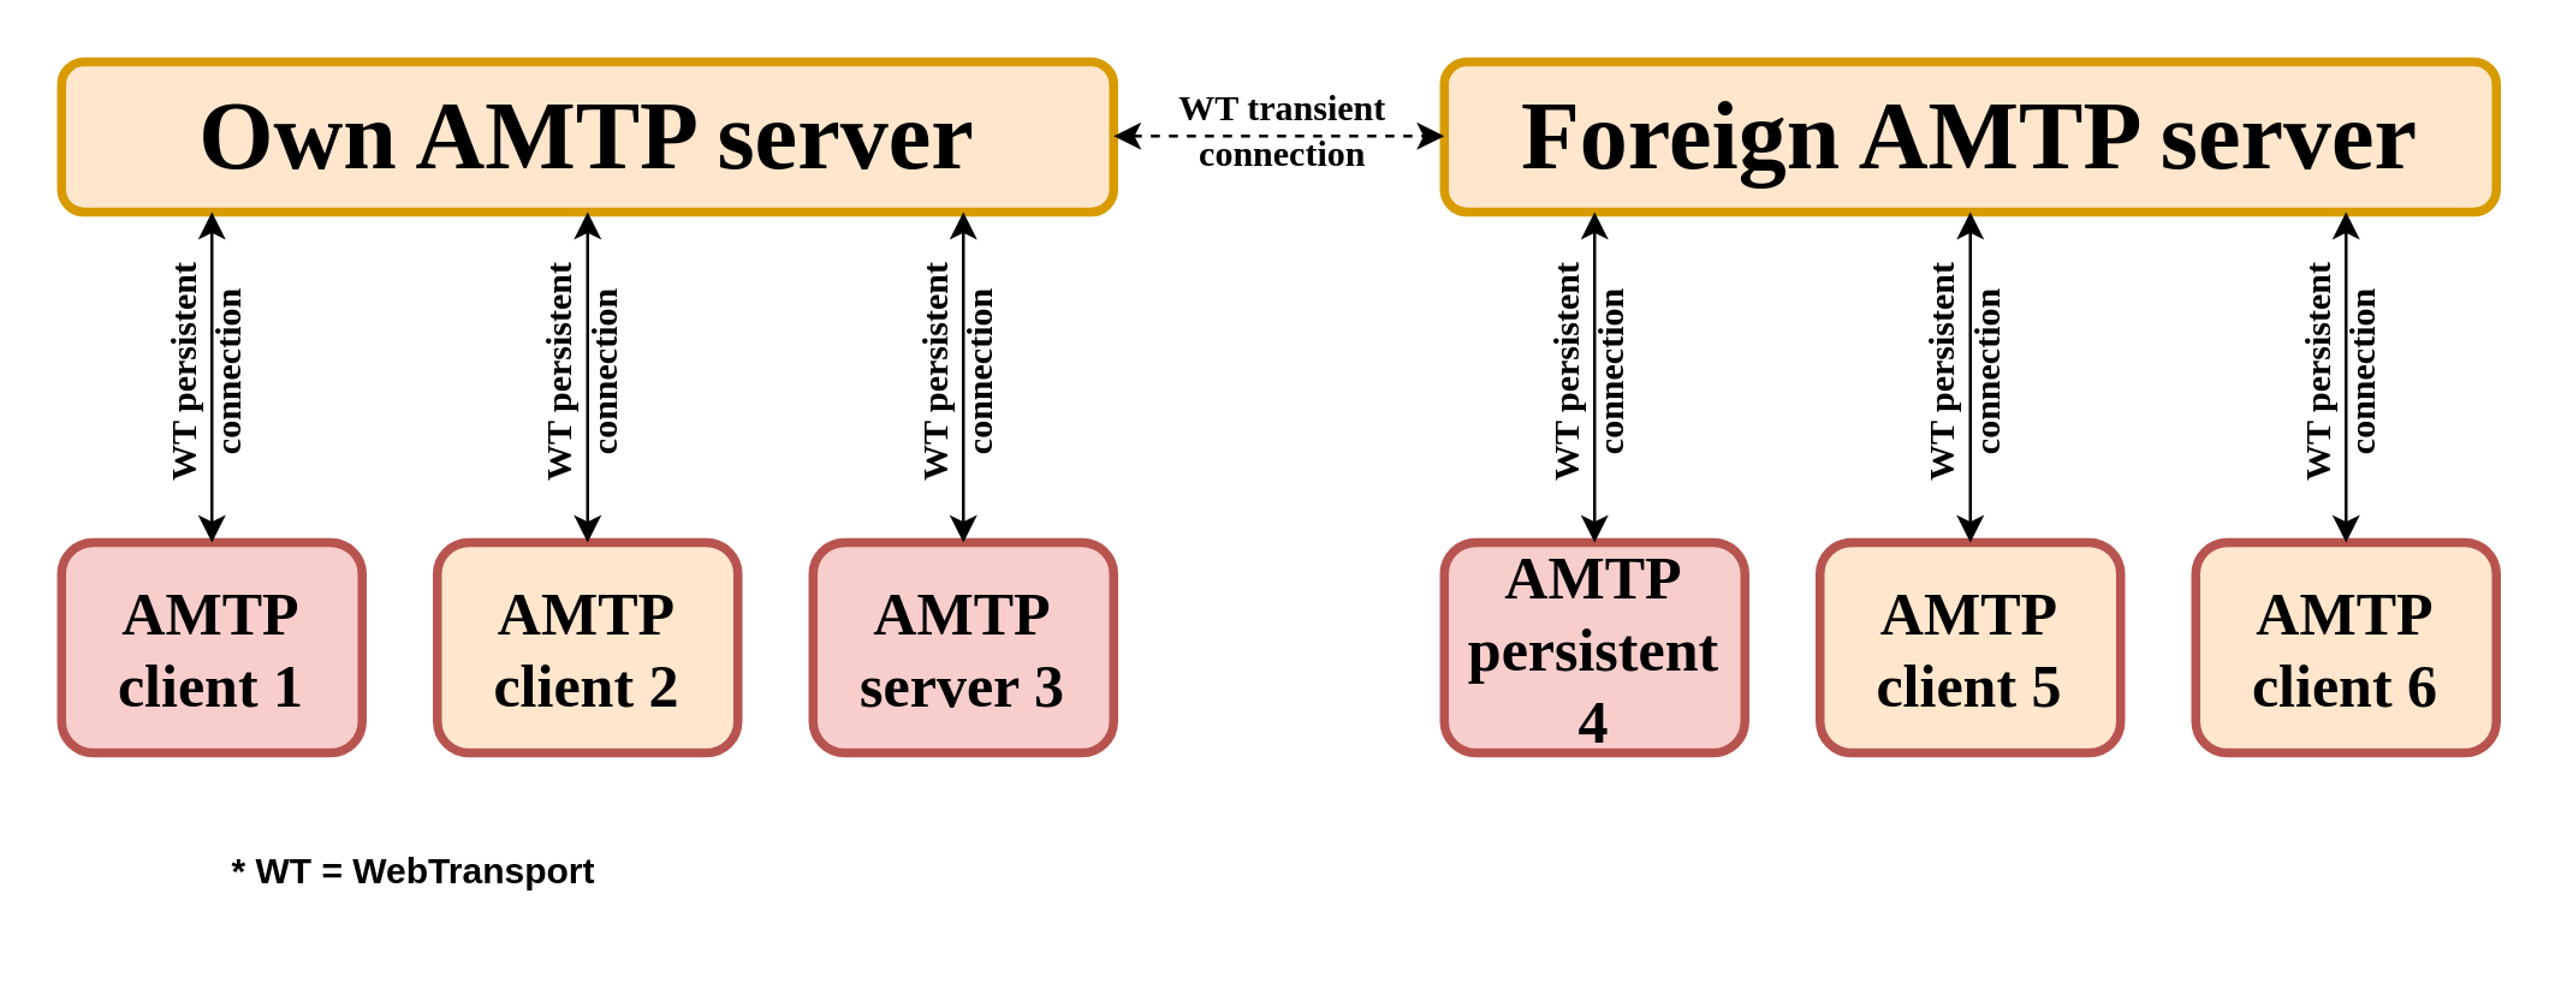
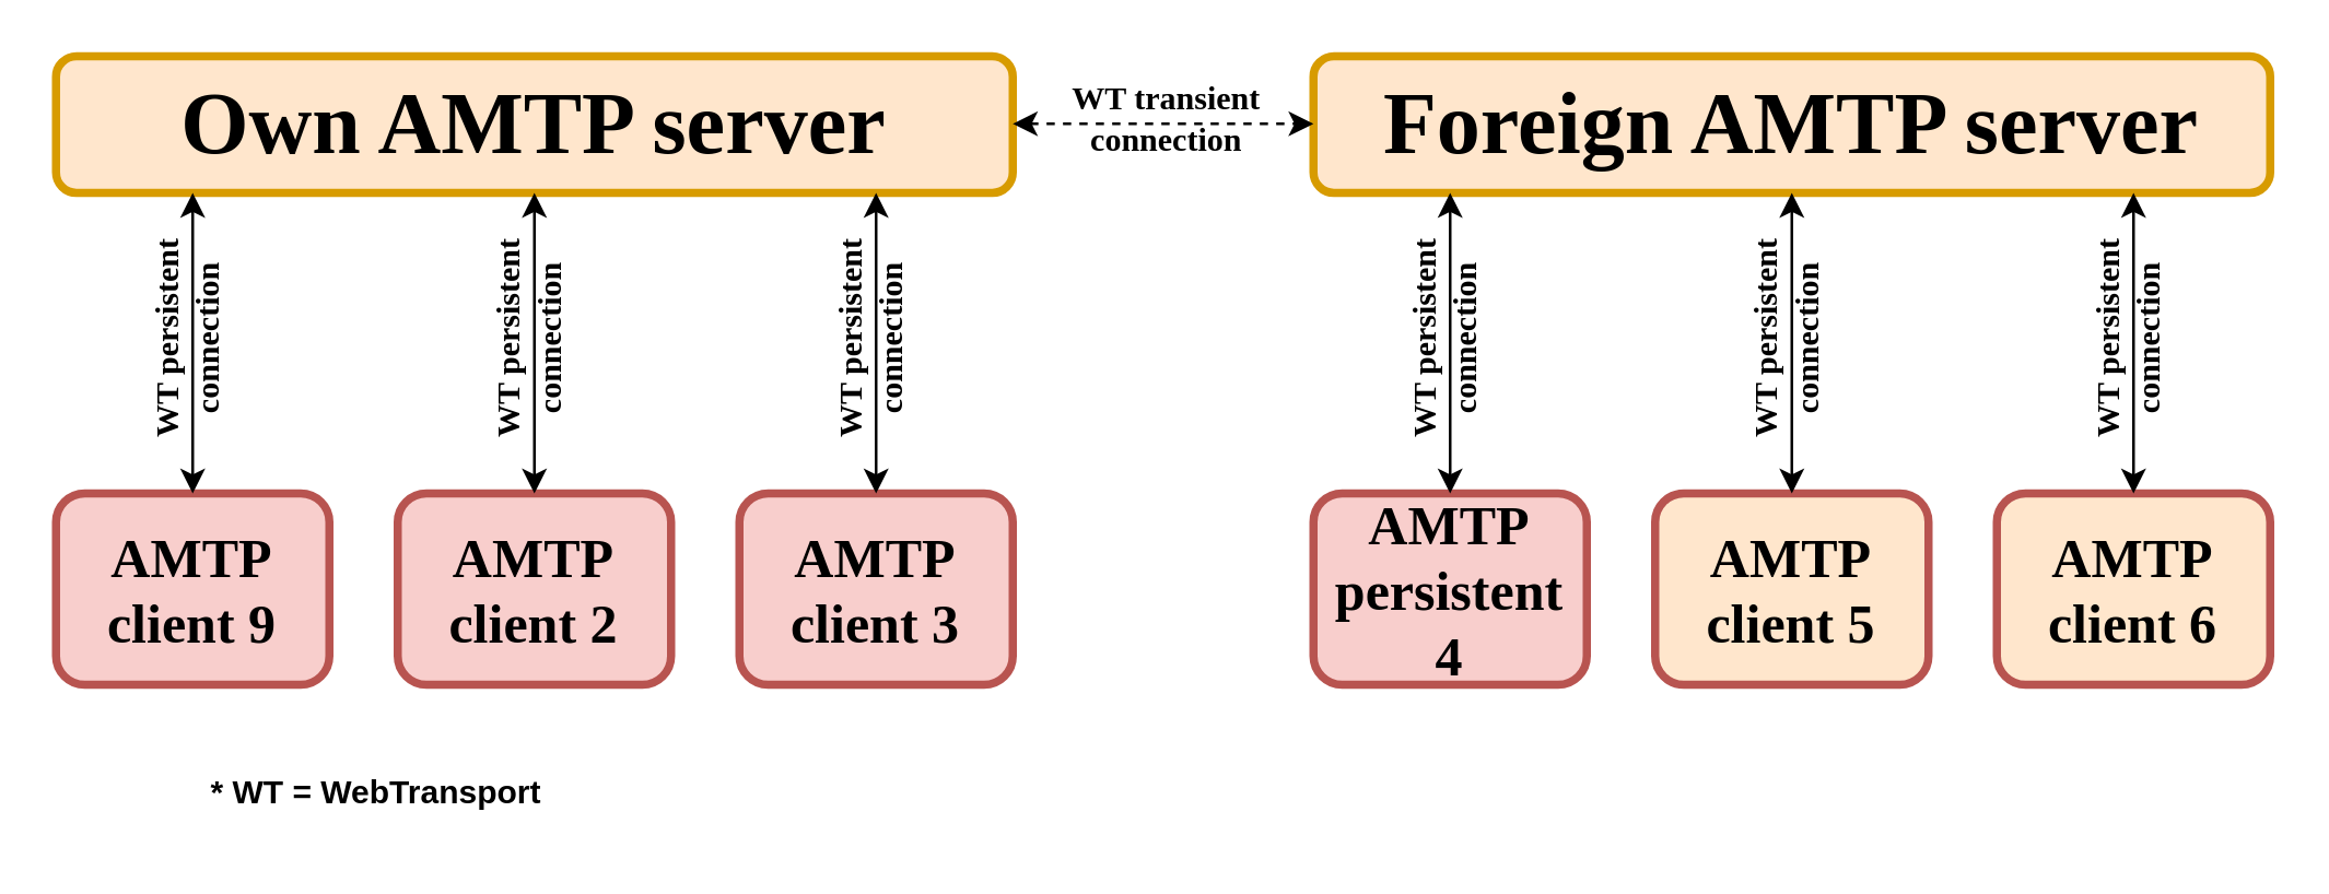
  <mxCell id="0" />
  <mxCell id="1" parent="0" />
  <mxCell id="2" value="" style="rounded=1;whiteSpace=wrap;html=1;fillColor=#ffe6cc;strokeColor=#d79b00;strokeWidth=3;perimeterSpacing=0;fontFamily=Ubuntu;fontSource=https%3A%2F%2Ffonts.googleapis.com%2Fcss%3Ffamily%3DUbuntu;" parent="1" vertex="1"><mxGeometry width="350" height="50" as="geometry" x="20" y="20" /></mxCell>
  <mxCell id="3" value="Own AMTP server" style="text;html=1;align=center;verticalAlign=middle;whiteSpace=wrap;rounded=0;fontSize=32;fontStyle=1;fontFamily=Ubuntu;fontSource=https%3A%2F%2Ffonts.googleapis.com%2Fcss%3Ffamily%3DUbuntu;" parent="1" vertex="1"><mxGeometry y="30" width="350" height="30" as="geometry" x="20" /></mxCell>
- <mxCell id="4" value="&lt;div style=&quot;font-size: 20px;&quot;&gt;AMTP&lt;/div&gt;&lt;div style=&quot;font-size: 20px;&quot;&gt;client 2&lt;/div&gt;" style="rounded=1;whiteSpace=wrap;html=1;fontStyle=1;fontSize=20;fillColor=#ffe6cc;strokeColor=#b85450;strokeWidth=3;fontFamily=Ubuntu;fontSource=https%3A%2F%2Ffonts.googleapis.com%2Fcss%3Ffamily%3DUbuntu;" parent="1" vertex="1"><mxGeometry x="145" y="180" width="100" height="70" as="geometry" /></mxCell>
- <mxCell id="5" value="&lt;div style=&quot;font-size: 20px;&quot;&gt;AMTP&lt;/div&gt;server 3" style="rounded=1;whiteSpace=wrap;html=1;fontStyle=1;fontSize=20;fillColor=#f8cecc;strokeColor=#b85450;strokeWidth=3;fontFamily=Ubuntu;fontSource=https%3A%2F%2Ffonts.googleapis.com%2Fcss%3Ffamily%3DUbuntu;" parent="1" vertex="1"><mxGeometry x="270" y="180" width="100" height="70" as="geometry" /></mxCell>
- <mxCell id="6" value="&lt;div style=&quot;font-size: 20px;&quot;&gt;&lt;font style=&quot;font-size: 20px;&quot;&gt;AMTP&lt;br style=&quot;font-size: 20px;&quot;&gt;&lt;/font&gt;&lt;/div&gt;&lt;div style=&quot;font-size: 20px;&quot;&gt;&lt;font style=&quot;font-size: 20px;&quot;&gt;client 1&lt;br style=&quot;font-size: 20px;&quot;&gt;&lt;/font&gt;&lt;/div&gt;" style="rounded=1;whiteSpace=wrap;html=1;fontStyle=1;fontSize=20;fillColor=#f8cecc;strokeColor=#b85450;strokeWidth=3;fontFamily=Ubuntu;fontSource=https%3A%2F%2Ffonts.googleapis.com%2Fcss%3Ffamily%3DUbuntu;" parent="1" vertex="1"><mxGeometry y="180" width="100" height="70" as="geometry" x="20" /></mxCell>
+ <mxCell id="4" value="&lt;div style=&quot;font-size: 20px;&quot;&gt;AMTP&lt;/div&gt;&lt;div style=&quot;font-size: 20px;&quot;&gt;client 2&lt;/div&gt;" style="rounded=1;whiteSpace=wrap;html=1;fontStyle=1;fontSize=20;fillColor=#f8cecc;strokeColor=#b85450;strokeWidth=3;fontFamily=Ubuntu;fontSource=https%3A%2F%2Ffonts.googleapis.com%2Fcss%3Ffamily%3DUbuntu;" parent="1" vertex="1"><mxGeometry x="145" y="180" width="100" height="70" as="geometry" /></mxCell>
+ <mxCell id="5" value="&lt;div style=&quot;font-size: 20px;&quot;&gt;AMTP&lt;/div&gt;client 3" style="rounded=1;whiteSpace=wrap;html=1;fontStyle=1;fontSize=20;fillColor=#f8cecc;strokeColor=#b85450;strokeWidth=3;fontFamily=Ubuntu;fontSource=https%3A%2F%2Ffonts.googleapis.com%2Fcss%3Ffamily%3DUbuntu;" parent="1" vertex="1"><mxGeometry x="270" y="180" width="100" height="70" as="geometry" /></mxCell>
+ <mxCell id="6" value="&lt;div style=&quot;font-size: 20px;&quot;&gt;&lt;font style=&quot;font-size: 20px;&quot;&gt;AMTP&lt;br style=&quot;font-size: 20px;&quot;&gt;&lt;/font&gt;&lt;/div&gt;&lt;div style=&quot;font-size: 20px;&quot;&gt;&lt;font style=&quot;font-size: 20px;&quot;&gt;client 9&lt;br style=&quot;font-size: 20px;&quot;&gt;&lt;/font&gt;&lt;/div&gt;" style="rounded=1;whiteSpace=wrap;html=1;fontStyle=1;fontSize=20;fillColor=#f8cecc;strokeColor=#b85450;strokeWidth=3;fontFamily=Ubuntu;fontSource=https%3A%2F%2Ffonts.googleapis.com%2Fcss%3Ffamily%3DUbuntu;" parent="1" vertex="1"><mxGeometry y="180" width="100" height="70" as="geometry" x="20" /></mxCell>
  <mxCell id="7" value="" style="endArrow=classic;startArrow=classic;html=1;rounded=0;exitX=0.5;exitY=0;exitDx=0;exitDy=0;fontFamily=Ubuntu;fontSource=https%3A%2F%2Ffonts.googleapis.com%2Fcss%3Ffamily%3DUbuntu;horizontal=1;" parent="1" edge="1"><mxGeometry width="50" height="50" relative="1" as="geometry"><mxPoint x="195" y="180" as="sourcePoint" /><mxPoint x="195" y="70" as="targetPoint" /></mxGeometry></mxCell>
  <mxCell id="8" value="&lt;div style=&quot;font-size: 12px;&quot;&gt;WT persistent&lt;br&gt;&lt;/div&gt;&lt;div style=&quot;font-size: 12px;&quot;&gt;connection&lt;br style=&quot;font-size: 12px;&quot;&gt;&lt;/div&gt;" style="edgeLabel;html=1;align=center;verticalAlign=middle;resizable=0;points=[];labelBackgroundColor=none;fontStyle=1;horizontal=0;fontFamily=Ubuntu;fontSource=https%3A%2F%2Ffonts.googleapis.com%2Fcss%3Ffamily%3DUbuntu;fontSize=12;spacing=0;" parent="7" vertex="1" connectable="0"><mxGeometry y="3" relative="1" as="geometry"><mxPoint as="offset" /></mxGeometry></mxCell>
  <mxCell id="9" value="" style="endArrow=classic;startArrow=classic;html=1;rounded=0;exitX=0.5;exitY=0;exitDx=0;exitDy=0;fontFamily=Ubuntu;fontSource=https%3A%2F%2Ffonts.googleapis.com%2Fcss%3Ffamily%3DUbuntu;horizontal=1;" parent="1" edge="1"><mxGeometry width="50" height="50" relative="1" as="geometry"><mxPoint x="320" y="180" as="sourcePoint" /><mxPoint x="320" y="70" as="targetPoint" /></mxGeometry></mxCell>
  <mxCell id="10" value="&lt;div style=&quot;font-size: 12px;&quot;&gt;WT persistent&lt;br&gt;&lt;/div&gt;&lt;div style=&quot;font-size: 12px;&quot;&gt;connection&lt;br style=&quot;font-size: 12px;&quot;&gt;&lt;/div&gt;" style="edgeLabel;html=1;align=center;verticalAlign=middle;resizable=0;points=[];labelBackgroundColor=none;fontStyle=1;horizontal=0;fontFamily=Ubuntu;fontSource=https%3A%2F%2Ffonts.googleapis.com%2Fcss%3Ffamily%3DUbuntu;fontSize=12;spacing=0;" parent="9" vertex="1" connectable="0"><mxGeometry y="3" relative="1" as="geometry"><mxPoint as="offset" /></mxGeometry></mxCell>
  <mxCell id="11" value="" style="endArrow=classic;startArrow=classic;html=1;rounded=0;exitX=0.5;exitY=0;exitDx=0;exitDy=0;fontFamily=Ubuntu;fontSource=https%3A%2F%2Ffonts.googleapis.com%2Fcss%3Ffamily%3DUbuntu;horizontal=1;" parent="1" edge="1"><mxGeometry width="50" height="50" relative="1" as="geometry"><mxPoint x="70" y="180" as="sourcePoint" /><mxPoint x="70" y="70" as="targetPoint" /></mxGeometry></mxCell>
  <mxCell id="12" value="&lt;div style=&quot;font-size: 12px;&quot;&gt;WT persistent&lt;br&gt;&lt;/div&gt;&lt;div style=&quot;font-size: 12px;&quot;&gt;connection&lt;br style=&quot;font-size: 12px;&quot;&gt;&lt;/div&gt;" style="edgeLabel;html=1;align=center;verticalAlign=middle;resizable=0;points=[];labelBackgroundColor=none;fontStyle=1;horizontal=0;fontFamily=Ubuntu;fontSource=https%3A%2F%2Ffonts.googleapis.com%2Fcss%3Ffamily%3DUbuntu;fontSize=12;spacing=0;" parent="11" vertex="1" connectable="0"><mxGeometry y="3" relative="1" as="geometry"><mxPoint as="offset" /></mxGeometry></mxCell>
  <mxCell id="13" value="" style="rounded=1;whiteSpace=wrap;html=1;fillColor=#ffe6cc;strokeColor=#d79b00;strokeWidth=3;perimeterSpacing=0;fontFamily=Ubuntu;fontSource=https%3A%2F%2Ffonts.googleapis.com%2Fcss%3Ffamily%3DUbuntu;" parent="1" vertex="1"><mxGeometry x="480" width="350" height="50" as="geometry" y="20" /></mxCell>
  <mxCell id="14" value="Foreign AMTP server" style="text;html=1;align=center;verticalAlign=middle;whiteSpace=wrap;rounded=0;fontSize=32;fontStyle=1;fontFamily=Ubuntu;fontSource=https%3A%2F%2Ffonts.googleapis.com%2Fcss%3Ffamily%3DUbuntu;" parent="1" vertex="1"><mxGeometry x="480" y="30" width="350" height="30" as="geometry" /></mxCell>
  <mxCell id="15" value="&lt;div style=&quot;font-size: 20px;&quot;&gt;AMTP&lt;/div&gt;&lt;div style=&quot;font-size: 20px;&quot;&gt;client 5&lt;br&gt;&lt;/div&gt;" style="rounded=1;whiteSpace=wrap;html=1;fontStyle=1;fontSize=20;fillColor=#ffe6cc;strokeColor=#b85450;strokeWidth=3;fontFamily=Ubuntu;fontSource=https%3A%2F%2Ffonts.googleapis.com%2Fcss%3Ffamily%3DUbuntu;" parent="1" vertex="1"><mxGeometry x="605" y="180" width="100" height="70" as="geometry" /></mxCell>
  <mxCell id="16" value="&lt;div style=&quot;font-size: 20px;&quot;&gt;AMTP&lt;/div&gt;client 6" style="rounded=1;whiteSpace=wrap;html=1;fontStyle=1;fontSize=20;fillColor=#ffe6cc;strokeColor=#b85450;strokeWidth=3;fontFamily=Ubuntu;fontSource=https%3A%2F%2Ffonts.googleapis.com%2Fcss%3Ffamily%3DUbuntu;" parent="1" vertex="1"><mxGeometry x="730" y="180" width="100" height="70" as="geometry" /></mxCell>
  <mxCell id="17" value="&lt;div style=&quot;font-size: 20px;&quot;&gt;&lt;font style=&quot;font-size: 20px;&quot;&gt;AMTP&lt;br style=&quot;font-size: 20px;&quot;&gt;&lt;/font&gt;&lt;/div&gt;&lt;div style=&quot;font-size: 20px;&quot;&gt;&lt;font style=&quot;font-size: 20px;&quot;&gt;persistent 4&lt;br style=&quot;font-size: 20px;&quot;&gt;&lt;/font&gt;&lt;/div&gt;" style="rounded=1;whiteSpace=wrap;html=1;fontStyle=1;fontSize=20;fillColor=#f8cecc;strokeColor=#b85450;strokeWidth=3;fontFamily=Ubuntu;fontSource=https%3A%2F%2Ffonts.googleapis.com%2Fcss%3Ffamily%3DUbuntu;" parent="1" vertex="1"><mxGeometry x="480" y="180" width="100" height="70" as="geometry" /></mxCell>
  <mxCell id="18" value="" style="endArrow=classic;startArrow=classic;html=1;rounded=0;exitX=0.5;exitY=0;exitDx=0;exitDy=0;fontFamily=Ubuntu;fontSource=https%3A%2F%2Ffonts.googleapis.com%2Fcss%3Ffamily%3DUbuntu;horizontal=1;" parent="1" edge="1"><mxGeometry width="50" height="50" relative="1" as="geometry"><mxPoint x="655" y="180" as="sourcePoint" /><mxPoint x="655" y="70" as="targetPoint" /></mxGeometry></mxCell>
  <mxCell id="19" value="&lt;div style=&quot;font-size: 12px;&quot;&gt;WT persistent&lt;br&gt;&lt;/div&gt;&lt;div style=&quot;font-size: 12px;&quot;&gt;connection&lt;br style=&quot;font-size: 12px;&quot;&gt;&lt;/div&gt;" style="edgeLabel;html=1;align=center;verticalAlign=middle;resizable=0;points=[];labelBackgroundColor=none;fontStyle=1;horizontal=0;fontFamily=Ubuntu;fontSource=https%3A%2F%2Ffonts.googleapis.com%2Fcss%3Ffamily%3DUbuntu;fontSize=12;spacing=0;" parent="18" vertex="1" connectable="0"><mxGeometry y="3" relative="1" as="geometry"><mxPoint as="offset" /></mxGeometry></mxCell>
  <mxCell id="20" value="" style="endArrow=classic;startArrow=classic;html=1;rounded=0;exitX=0.5;exitY=0;exitDx=0;exitDy=0;fontFamily=Ubuntu;fontSource=https%3A%2F%2Ffonts.googleapis.com%2Fcss%3Ffamily%3DUbuntu;horizontal=1;" parent="1" edge="1"><mxGeometry width="50" height="50" relative="1" as="geometry"><mxPoint x="780" y="180" as="sourcePoint" /><mxPoint x="780" y="70" as="targetPoint" /></mxGeometry></mxCell>
  <mxCell id="21" value="&lt;div style=&quot;font-size: 12px;&quot;&gt;WT persistent&lt;br&gt;&lt;/div&gt;&lt;div style=&quot;font-size: 12px;&quot;&gt;connection&lt;br style=&quot;font-size: 12px;&quot;&gt;&lt;/div&gt;" style="edgeLabel;html=1;align=center;verticalAlign=middle;resizable=0;points=[];labelBackgroundColor=none;fontStyle=1;horizontal=0;fontFamily=Ubuntu;fontSource=https%3A%2F%2Ffonts.googleapis.com%2Fcss%3Ffamily%3DUbuntu;fontSize=12;spacing=0;" parent="20" vertex="1" connectable="0"><mxGeometry y="3" relative="1" as="geometry"><mxPoint as="offset" /></mxGeometry></mxCell>
  <mxCell id="22" value="" style="endArrow=classic;startArrow=classic;html=1;rounded=0;exitX=0.5;exitY=0;exitDx=0;exitDy=0;fontFamily=Ubuntu;fontSource=https%3A%2F%2Ffonts.googleapis.com%2Fcss%3Ffamily%3DUbuntu;horizontal=1;" parent="1" edge="1"><mxGeometry width="50" height="50" relative="1" as="geometry"><mxPoint x="530" y="180" as="sourcePoint" /><mxPoint x="530" y="70" as="targetPoint" /></mxGeometry></mxCell>
  <mxCell id="23" value="&lt;div style=&quot;font-size: 12px;&quot;&gt;WT persistent&lt;br&gt;&lt;/div&gt;&lt;div style=&quot;font-size: 12px;&quot;&gt;connection&lt;br style=&quot;font-size: 12px;&quot;&gt;&lt;/div&gt;" style="edgeLabel;html=1;align=center;verticalAlign=middle;resizable=0;points=[];labelBackgroundColor=none;fontStyle=1;horizontal=0;fontFamily=Ubuntu;fontSource=https%3A%2F%2Ffonts.googleapis.com%2Fcss%3Ffamily%3DUbuntu;fontSize=12;spacing=0;" parent="22" vertex="1" connectable="0"><mxGeometry y="3" relative="1" as="geometry"><mxPoint as="offset" /></mxGeometry></mxCell>
  <mxCell id="24" value="" style="endArrow=classic;startArrow=classic;html=1;rounded=0;exitX=0.5;exitY=0;exitDx=0;exitDy=0;fontFamily=Ubuntu;fontSource=https%3A%2F%2Ffonts.googleapis.com%2Fcss%3Ffamily%3DUbuntu;horizontal=1;curved=0;dashed=1;" parent="1" edge="1"><mxGeometry width="50" height="50" relative="1" as="geometry"><mxPoint x="370" y="44.71" as="sourcePoint" /><mxPoint x="480" y="44.71" as="targetPoint" /></mxGeometry></mxCell>
  <mxCell id="25" value="&lt;div style=&quot;font-size: 12px;&quot;&gt;WT transient&lt;br&gt;&lt;/div&gt;&lt;div style=&quot;font-size: 12px;&quot;&gt;connection&lt;br style=&quot;font-size: 12px;&quot;&gt;&lt;/div&gt;" style="edgeLabel;html=1;align=center;verticalAlign=middle;resizable=0;points=[];labelBackgroundColor=none;fontStyle=1;horizontal=1;fontFamily=Ubuntu;fontSource=https%3A%2F%2Ffonts.googleapis.com%2Fcss%3Ffamily%3DUbuntu;fontSize=12;spacing=2;labelPosition=center;verticalLabelPosition=middle;" parent="24" vertex="1" connectable="0"><mxGeometry relative="1" as="geometry"><mxPoint y="-2" as="offset" /></mxGeometry></mxCell>
  <mxCell id="26" value="* WT = WebTransport" style="text;html=1;align=left;verticalAlign=middle;whiteSpace=wrap;rounded=0;fontStyle=1" parent="1" vertex="1"><mxGeometry x="75" y="275" width="140" height="30" as="geometry" /></mxCell>
